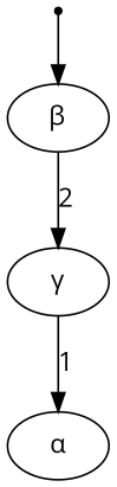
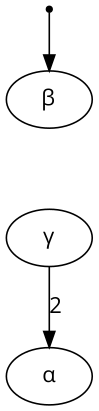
  digraph {
    fontname="Open Sans"
    node [fontname="Open Sans"]
    edge [fontname="Open Sans"]
    0 [shape=point]
    n2 [label="&beta;"]
    n3 [label="&gamma;"]
    n4 [label="&alpha;"]
    0 -> n2
-   n2 -> n3 [label=2]
-   n3 -> n4 [label=1]
+   n3 -> n4 [label=2]
  }
